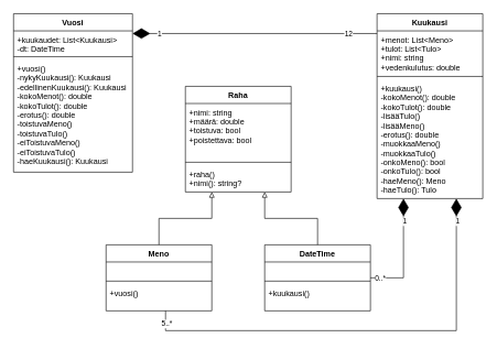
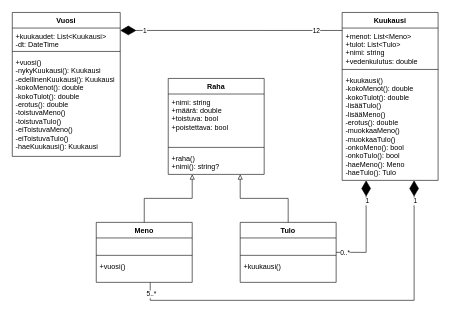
  <mxCell id="0" />
  <mxCell id="1" parent="0" />
  <mxCell id="2" value="Vuosi" style="swimlane;fontStyle=1;align=center;verticalAlign=top;childLayout=stackLayout;horizontal=1;startSize=26;horizontalStack=0;resizeParent=1;resizeParentMax=0;resizeLast=0;collapsible=1;marginBottom=0;swimlaneLine=1;" parent="1" vertex="1"><mxGeometry x="20" y="20" width="180" height="240" as="geometry" /></mxCell>
  <mxCell id="3" value="+kuukaudet: List&lt;Kuukausi&gt;&#10;-dt: DateTime&#10;&#10;" style="text;strokeColor=none;fillColor=none;align=left;verticalAlign=top;spacingLeft=4;spacingRight=4;overflow=hidden;rotatable=0;points=[[0,0.5],[1,0.5]];portConstraint=eastwest;" parent="2" vertex="1"><mxGeometry y="26" width="180" height="34" as="geometry" /></mxCell>
  <mxCell id="4" value="" style="line;strokeWidth=1;fillColor=none;align=left;verticalAlign=middle;spacingTop=-1;spacingLeft=3;spacingRight=3;rotatable=0;labelPosition=right;points=[];portConstraint=eastwest;strokeColor=inherit;" parent="2" vertex="1"><mxGeometry y="60" width="180" height="10" as="geometry" /></mxCell>
  <mxCell id="5" value="+vuosi()&#10;-nykyKuukausi(): Kuukausi&#10;-edellinenKuukausi(): Kuukausi&#10;-kokoMenot(): double&#10;-kokoTulot(): double&#10;-erotus(): double&#10;-toistuvaMeno()&#10;-toistuvaTulo()&#10;-eiToistuvaMeno()&#10;-eiToistuvaTulo()&#10;-haeKuukausi(): Kuukausi&#10;&#10;&#10;&#10;" style="text;strokeColor=none;fillColor=none;align=left;verticalAlign=top;spacingLeft=4;spacingRight=4;overflow=hidden;rotatable=0;points=[[0,0.5],[1,0.5]];portConstraint=eastwest;" parent="2" vertex="1"><mxGeometry y="70" width="180" height="170" as="geometry" /></mxCell>
  <mxCell id="6" value="Kuukausi" style="swimlane;fontStyle=1;align=center;verticalAlign=top;childLayout=stackLayout;horizontal=1;startSize=26;horizontalStack=0;resizeParent=1;resizeParentMax=0;resizeLast=0;collapsible=1;marginBottom=0;swimlaneLine=1;" parent="1" vertex="1"><mxGeometry x="570" y="20" width="160" height="280" as="geometry" /></mxCell>
  <mxCell id="7" value="+menot: List&lt;Meno&gt;&#10;+tulot: List&lt;Tulo&gt;&#10;+nimi: string&#10;+vedenkulutus: double&#10;&#10;&#10;" style="text;strokeColor=none;fillColor=none;align=left;verticalAlign=top;spacingLeft=4;spacingRight=4;overflow=hidden;rotatable=0;points=[[0,0.5],[1,0.5]];portConstraint=eastwest;" parent="6" vertex="1"><mxGeometry y="26" width="160" height="64" as="geometry" /></mxCell>
  <mxCell id="8" value="" style="line;strokeWidth=1;fillColor=none;align=left;verticalAlign=middle;spacingTop=-1;spacingLeft=3;spacingRight=3;rotatable=0;labelPosition=right;points=[];portConstraint=eastwest;strokeColor=inherit;" parent="6" vertex="1"><mxGeometry y="90" width="160" height="10" as="geometry" /></mxCell>
  <mxCell id="9" value="+kuukausi()&#10;-kokoMenot(): double&#10;-kokoTulot(): double&#10;-lisääTulo()&#10;-lisääMeno()&#10;-erotus(): double&#10;-muokkaaMeno()&#10;-muokkaaTulo()&#10;-onkoMeno(): bool&#10;-onkoTulo(): bool&#10;-haeMeno(): Meno&#10;-haeTulo(): Tulo&#10;&#10;&#10;&#10;&#10;&#10;" style="text;strokeColor=none;fillColor=none;align=left;verticalAlign=top;spacingLeft=4;spacingRight=4;overflow=hidden;rotatable=0;points=[[0,0.5],[1,0.5]];portConstraint=eastwest;" parent="6" vertex="1"><mxGeometry y="100" width="160" height="180" as="geometry" /></mxCell>
  <mxCell id="10" value="Raha" style="swimlane;fontStyle=1;align=center;verticalAlign=top;childLayout=stackLayout;horizontal=1;startSize=26;horizontalStack=0;resizeParent=1;resizeParentMax=0;resizeLast=0;collapsible=1;marginBottom=0;swimlaneLine=1;" parent="1" vertex="1"><mxGeometry x="280" y="130" width="160" height="160" as="geometry" /></mxCell>
  <mxCell id="11" value="+nimi: string&#10;+määrä: double&#10;+toistuva: bool&#10;+poistettava: bool&#10;&#10;&#10;&#10;" style="text;strokeColor=none;fillColor=none;align=left;verticalAlign=top;spacingLeft=4;spacingRight=4;overflow=hidden;rotatable=0;points=[[0,0.5],[1,0.5]];portConstraint=eastwest;" parent="10" vertex="1"><mxGeometry y="26" width="160" height="84" as="geometry" /></mxCell>
  <mxCell id="12" value="" style="line;strokeWidth=1;fillColor=none;align=left;verticalAlign=middle;spacingTop=-1;spacingLeft=3;spacingRight=3;rotatable=0;labelPosition=right;points=[];portConstraint=eastwest;strokeColor=inherit;" parent="10" vertex="1"><mxGeometry y="110" width="160" height="10" as="geometry" /></mxCell>
  <mxCell id="13" value="+raha()&#10;+nimi(): string?&#10;&#10;&#10;&#10;&#10;&#10;&#10;" style="text;strokeColor=none;fillColor=none;align=left;verticalAlign=top;spacingLeft=4;spacingRight=4;overflow=hidden;rotatable=0;points=[[0,0.5],[1,0.5]];portConstraint=eastwest;" parent="10" vertex="1"><mxGeometry y="120" width="160" height="40" as="geometry" /></mxCell>
  <mxCell id="14" value="Meno" style="swimlane;fontStyle=1;align=center;verticalAlign=top;childLayout=stackLayout;horizontal=1;startSize=26;horizontalStack=0;resizeParent=1;resizeParentMax=0;resizeLast=0;collapsible=1;marginBottom=0;swimlaneLine=1;" parent="1" vertex="1"><mxGeometry x="160" y="370" width="160" height="100" as="geometry" /></mxCell>
  <mxCell id="15" value="&#10;&#10;" style="text;strokeColor=none;fillColor=none;align=left;verticalAlign=top;spacingLeft=4;spacingRight=4;overflow=hidden;rotatable=0;points=[[0,0.5],[1,0.5]];portConstraint=eastwest;" parent="14" vertex="1"><mxGeometry y="26" width="160" height="24" as="geometry" /></mxCell>
  <mxCell id="16" value="" style="line;strokeWidth=1;fillColor=none;align=left;verticalAlign=middle;spacingTop=-1;spacingLeft=3;spacingRight=3;rotatable=0;labelPosition=right;points=[];portConstraint=eastwest;strokeColor=inherit;" parent="14" vertex="1"><mxGeometry y="50" width="160" height="10" as="geometry" /></mxCell>
  <mxCell id="17" value="+vuosi()&#10;" style="text;strokeColor=none;fillColor=none;align=left;verticalAlign=top;spacingLeft=4;spacingRight=4;overflow=hidden;rotatable=0;points=[[0,0.5],[1,0.5]];portConstraint=eastwest;" parent="14" vertex="1"><mxGeometry y="60" width="160" height="40" as="geometry" /></mxCell>
- <mxCell id="18" value="DateTime" style="swimlane;fontStyle=1;align=center;verticalAlign=top;childLayout=stackLayout;horizontal=1;startSize=26;horizontalStack=0;resizeParent=1;resizeParentMax=0;resizeLast=0;collapsible=1;marginBottom=0;swimlaneLine=1;" parent="1" vertex="1"><mxGeometry x="400" y="370" width="160" height="100" as="geometry" /></mxCell>
+ <mxCell id="18" value="Tulo" style="swimlane;fontStyle=1;align=center;verticalAlign=top;childLayout=stackLayout;horizontal=1;startSize=26;horizontalStack=0;resizeParent=1;resizeParentMax=0;resizeLast=0;collapsible=1;marginBottom=0;swimlaneLine=1;" parent="1" vertex="1"><mxGeometry x="400" y="370" width="160" height="100" as="geometry" /></mxCell>
  <mxCell id="19" value="&#10;&#10;" style="text;strokeColor=none;fillColor=none;align=left;verticalAlign=top;spacingLeft=4;spacingRight=4;overflow=hidden;rotatable=0;points=[[0,0.5],[1,0.5]];portConstraint=eastwest;" parent="18" vertex="1"><mxGeometry y="26" width="160" height="24" as="geometry" /></mxCell>
  <mxCell id="20" value="" style="line;strokeWidth=1;fillColor=none;align=left;verticalAlign=middle;spacingTop=-1;spacingLeft=3;spacingRight=3;rotatable=0;labelPosition=right;points=[];portConstraint=eastwest;strokeColor=inherit;" parent="18" vertex="1"><mxGeometry y="50" width="160" height="10" as="geometry" /></mxCell>
  <mxCell id="21" value="+kuukausi()&#10;" style="text;strokeColor=none;fillColor=none;align=left;verticalAlign=top;spacingLeft=4;spacingRight=4;overflow=hidden;rotatable=0;points=[[0,0.5],[1,0.5]];portConstraint=eastwest;" parent="18" vertex="1"><mxGeometry y="60" width="160" height="40" as="geometry" /></mxCell>
  <mxCell id="22" value="" style="endArrow=block;endFill=0;html=1;rounded=0;exitX=0.5;exitY=0;exitDx=0;exitDy=0;" parent="1" source="14" edge="1"><mxGeometry width="160" relative="1" as="geometry"><mxPoint x="230" y="330" as="sourcePoint" /><mxPoint x="320" y="290" as="targetPoint" /><Array as="points"><mxPoint x="240" y="330" /><mxPoint x="320" y="330" /></Array></mxGeometry></mxCell>
  <mxCell id="23" value="" style="endArrow=block;endFill=0;html=1;rounded=0;exitX=0.5;exitY=0;exitDx=0;exitDy=0;" parent="1" source="18" edge="1"><mxGeometry width="160" relative="1" as="geometry"><mxPoint x="320" y="370" as="sourcePoint" /><mxPoint x="400" y="290" as="targetPoint" /><Array as="points"><mxPoint x="480" y="330" /><mxPoint x="400" y="330" /></Array></mxGeometry></mxCell>
  <mxCell id="24" value="" style="endArrow=diamondThin;endFill=1;endSize=24;html=1;rounded=0;fontFamily=Helvetica;exitX=0;exitY=0.063;exitDx=0;exitDy=0;exitPerimeter=0;" parent="1" source="7" edge="1"><mxGeometry width="160" relative="1" as="geometry"><mxPoint x="560" y="50" as="sourcePoint" /><mxPoint x="200" y="50" as="targetPoint" /></mxGeometry></mxCell>
  <mxCell id="25" value="12" style="edgeLabel;html=1;align=center;verticalAlign=middle;resizable=0;points=[];fontFamily=Helvetica;" parent="24" vertex="1" connectable="0"><mxGeometry x="-0.762" relative="1" as="geometry"><mxPoint as="offset" /></mxGeometry></mxCell>
  <mxCell id="26" value="1" style="edgeLabel;html=1;align=center;verticalAlign=middle;resizable=0;points=[];fontFamily=Helvetica;" parent="24" vertex="1" connectable="0"><mxGeometry x="0.784" relative="1" as="geometry"><mxPoint as="offset" /></mxGeometry></mxCell>
  <mxCell id="27" value="" style="endArrow=diamondThin;endFill=1;endSize=24;html=1;rounded=0;fontFamily=Helvetica;" parent="1" edge="1"><mxGeometry width="160" relative="1" as="geometry"><mxPoint x="560" y="420" as="sourcePoint" /><mxPoint x="610" y="300" as="targetPoint" /><Array as="points"><mxPoint x="610" y="420" /></Array></mxGeometry></mxCell>
  <mxCell id="28" value="0..*" style="edgeLabel;html=1;align=center;verticalAlign=middle;resizable=0;points=[];fontFamily=Helvetica;" parent="27" vertex="1" connectable="0"><mxGeometry x="-0.84" relative="1" as="geometry"><mxPoint as="offset" /></mxGeometry></mxCell>
  <mxCell id="29" value="1" style="edgeLabel;html=1;align=center;verticalAlign=middle;resizable=0;points=[];fontFamily=Helvetica;" parent="27" vertex="1" connectable="0"><mxGeometry x="0.603" y="-1" relative="1" as="geometry"><mxPoint as="offset" /></mxGeometry></mxCell>
  <mxCell id="30" value="" style="endArrow=diamondThin;endFill=1;endSize=24;html=1;rounded=0;fontFamily=Helvetica;entryX=0.75;entryY=1;entryDx=0;entryDy=0;entryPerimeter=0;" parent="1" target="9" edge="1"><mxGeometry width="160" relative="1" as="geometry"><mxPoint x="250" y="470" as="sourcePoint" /><mxPoint x="690" y="300" as="targetPoint" /><Array as="points"><mxPoint x="250" y="500" /><mxPoint x="690" y="500" /></Array></mxGeometry></mxCell>
  <mxCell id="31" value="5..*" style="edgeLabel;html=1;align=center;verticalAlign=middle;resizable=0;points=[];fontFamily=Helvetica;" parent="30" vertex="1" connectable="0"><mxGeometry x="-0.944" y="1" relative="1" as="geometry"><mxPoint as="offset" /></mxGeometry></mxCell>
  <mxCell id="32" value="1" style="edgeLabel;html=1;align=center;verticalAlign=middle;resizable=0;points=[];fontFamily=Helvetica;" parent="30" vertex="1" connectable="0"><mxGeometry x="0.899" y="-1" relative="1" as="geometry"><mxPoint as="offset" /></mxGeometry></mxCell>
